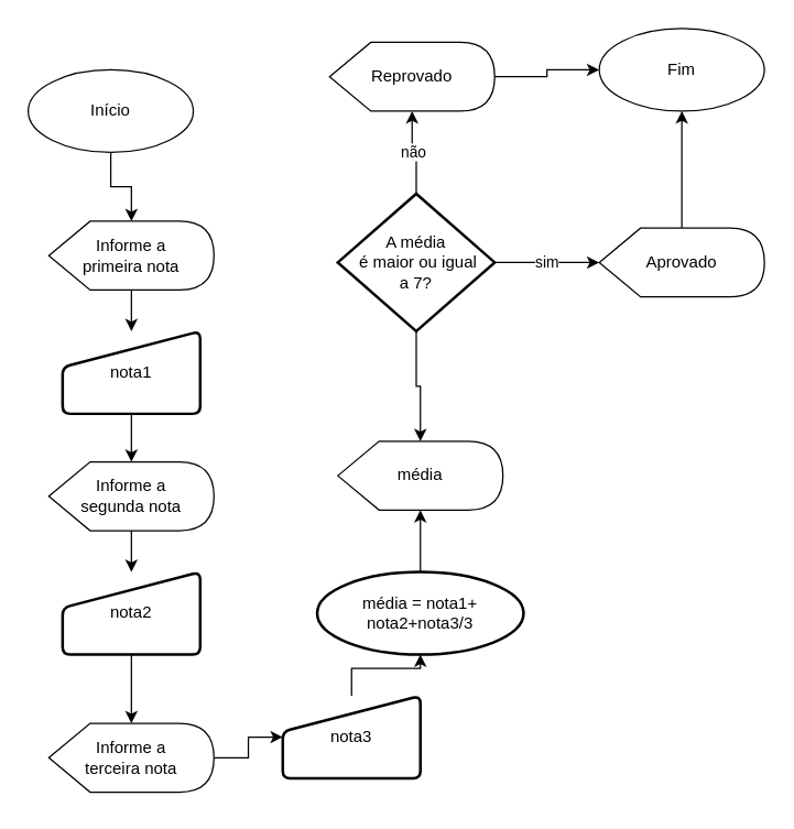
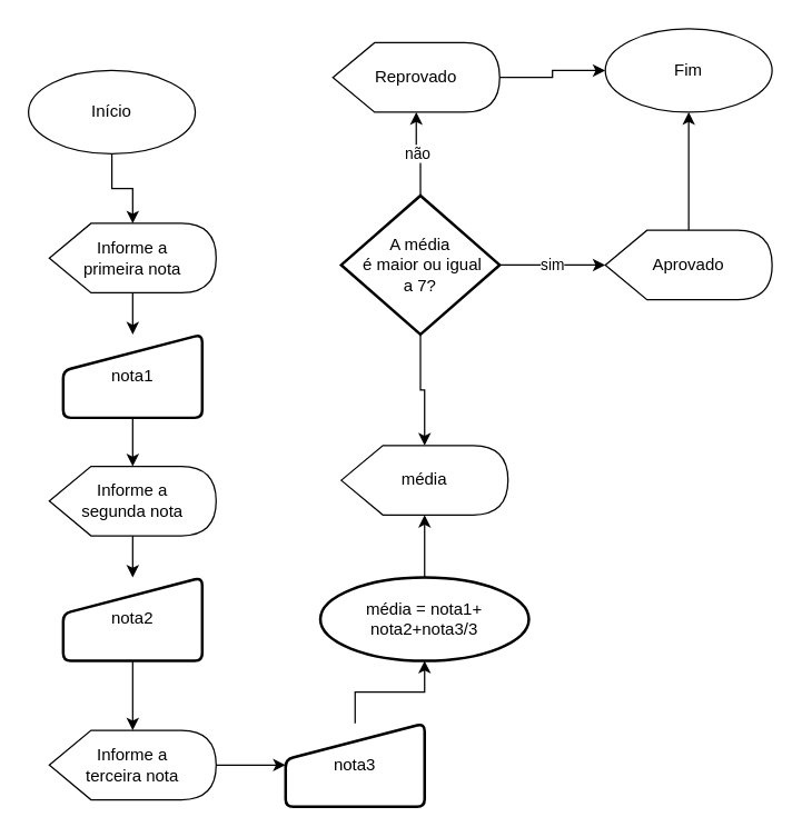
  <mxCell id="0" />
  <mxCell id="1" parent="0" />
  <mxCell id="2" value="" style="edgeStyle=orthogonalEdgeStyle;rounded=0;orthogonalLoop=1;jettySize=auto;html=1;" edge="1" parent="1" source="3" target="5"><mxGeometry relative="1" as="geometry" /></mxCell>
  <mxCell id="3" value="Início" style="ellipse;whiteSpace=wrap;html=1;" vertex="1" parent="1"><mxGeometry x="20" y="50" width="120" height="60" as="geometry" /></mxCell>
  <mxCell id="4" value="" style="edgeStyle=orthogonalEdgeStyle;rounded=0;orthogonalLoop=1;jettySize=auto;html=1;" edge="1" parent="1" source="5" target="7"><mxGeometry relative="1" as="geometry" /></mxCell>
  <mxCell id="5" value="Informe a &lt;br&gt;primeira nota" style="shape=display;whiteSpace=wrap;html=1;" vertex="1" parent="1"><mxGeometry x="35" y="160" width="120" height="50" as="geometry" /></mxCell>
  <mxCell id="6" value="" style="edgeStyle=orthogonalEdgeStyle;rounded=0;orthogonalLoop=1;jettySize=auto;html=1;" edge="1" parent="1" source="7" target="9"><mxGeometry relative="1" as="geometry" /></mxCell>
  <mxCell id="7" value="nota1" style="html=1;strokeWidth=2;shape=manualInput;whiteSpace=wrap;rounded=1;size=26;arcSize=11;" vertex="1" parent="1"><mxGeometry x="45" y="240" width="100" height="60" as="geometry" /></mxCell>
  <mxCell id="8" value="" style="edgeStyle=orthogonalEdgeStyle;rounded=0;orthogonalLoop=1;jettySize=auto;html=1;" edge="1" parent="1" source="9" target="11"><mxGeometry relative="1" as="geometry" /></mxCell>
  <mxCell id="9" value="Informe a &lt;br&gt;segunda nota" style="shape=display;whiteSpace=wrap;html=1;" vertex="1" parent="1"><mxGeometry x="35" y="335" width="120" height="50" as="geometry" /></mxCell>
  <mxCell id="10" value="" style="edgeStyle=orthogonalEdgeStyle;rounded=0;orthogonalLoop=1;jettySize=auto;html=1;" edge="1" parent="1" source="11" target="13"><mxGeometry relative="1" as="geometry" /></mxCell>
  <mxCell id="11" value="nota2" style="html=1;strokeWidth=2;shape=manualInput;whiteSpace=wrap;rounded=1;size=26;arcSize=11;" vertex="1" parent="1"><mxGeometry x="45" y="415" width="100" height="60" as="geometry" /></mxCell>
  <mxCell id="12" value="" style="edgeStyle=orthogonalEdgeStyle;rounded=0;orthogonalLoop=1;jettySize=auto;html=1;" edge="1" parent="1" source="13" target="15"><mxGeometry relative="1" as="geometry" /></mxCell>
  <mxCell id="13" value="Informe a &lt;br&gt;terceira nota" style="shape=display;whiteSpace=wrap;html=1;" vertex="1" parent="1"><mxGeometry x="35" y="525" width="120" height="50" as="geometry" /></mxCell>
  <mxCell id="14" value="" style="edgeStyle=orthogonalEdgeStyle;rounded=0;orthogonalLoop=1;jettySize=auto;html=1;" edge="1" parent="1" source="15" target="17"><mxGeometry relative="1" as="geometry" /></mxCell>
- <mxCell id="15" value="nota3" style="html=1;strokeWidth=2;shape=manualInput;whiteSpace=wrap;rounded=1;size=26;arcSize=11;" vertex="1" parent="1"><mxGeometry x="205" y="505" width="100" height="60" as="geometry" /></mxCell>
+ <mxCell id="15" value="nota3" style="html=1;strokeWidth=2;shape=manualInput;whiteSpace=wrap;rounded=1;size=26;arcSize=11;" vertex="1" parent="1"><mxGeometry x="205" y="520" width="100" height="60" as="geometry" /></mxCell>
  <mxCell id="16" value="" style="edgeStyle=orthogonalEdgeStyle;rounded=0;orthogonalLoop=1;jettySize=auto;html=1;" edge="1" parent="1" source="17" target="18"><mxGeometry relative="1" as="geometry" /></mxCell>
  <mxCell id="17" value="média = nota1+&lt;br&gt;nota2+nota3/3" style="ellipse;whiteSpace=wrap;html=1;absoluteArcSize=1;arcSize=14;strokeWidth=2;" vertex="1" parent="1"><mxGeometry x="230" y="415" width="150" height="60" as="geometry" /></mxCell>
  <mxCell id="18" value="média" style="shape=display;whiteSpace=wrap;html=1;" vertex="1" parent="1"><mxGeometry x="245" y="320" width="120" height="50" as="geometry" /></mxCell>
  <mxCell id="19" value="" style="edgeStyle=orthogonalEdgeStyle;rounded=0;orthogonalLoop=1;jettySize=auto;html=1;" edge="1" parent="1" source="22" target="18"><mxGeometry relative="1" as="geometry" /></mxCell>
  <mxCell id="20" value="sim" style="edgeStyle=orthogonalEdgeStyle;rounded=0;orthogonalLoop=1;jettySize=auto;html=1;" edge="1" parent="1" source="22" target="24"><mxGeometry relative="1" as="geometry" /></mxCell>
  <mxCell id="21" value="não" style="edgeStyle=orthogonalEdgeStyle;rounded=0;orthogonalLoop=1;jettySize=auto;html=1;" edge="1" parent="1" source="22" target="26"><mxGeometry relative="1" as="geometry" /></mxCell>
  <mxCell id="22" value="A média&lt;br&gt;&amp;nbsp;é maior ou igual &lt;br&gt;a 7?" style="strokeWidth=2;html=1;shape=mxgraph.flowchart.decision;whiteSpace=wrap;" vertex="1" parent="1"><mxGeometry x="245" y="140" width="114" height="100" as="geometry" /></mxCell>
  <mxCell id="23" value="" style="edgeStyle=orthogonalEdgeStyle;rounded=0;orthogonalLoop=1;jettySize=auto;html=1;" edge="1" parent="1" source="24" target="27"><mxGeometry relative="1" as="geometry" /></mxCell>
  <mxCell id="24" value="Aprovado" style="shape=display;whiteSpace=wrap;html=1;" vertex="1" parent="1"><mxGeometry x="435" y="165" width="120" height="50" as="geometry" /></mxCell>
  <mxCell id="25" value="" style="edgeStyle=orthogonalEdgeStyle;rounded=0;orthogonalLoop=1;jettySize=auto;html=1;" edge="1" parent="1" source="26" target="27"><mxGeometry relative="1" as="geometry" /></mxCell>
  <mxCell id="26" value="Reprovado" style="shape=display;whiteSpace=wrap;html=1;" vertex="1" parent="1"><mxGeometry x="239" y="30" width="120" height="50" as="geometry" /></mxCell>
  <mxCell id="27" value="Fim" style="ellipse;whiteSpace=wrap;html=1;" vertex="1" parent="1"><mxGeometry x="435" y="20" width="120" height="60" as="geometry" /></mxCell>
